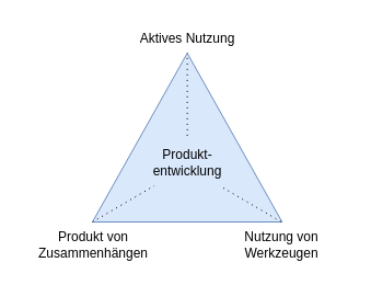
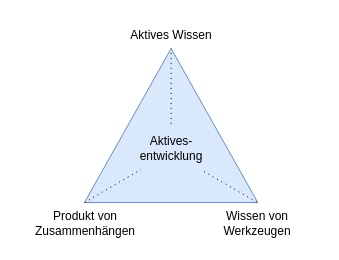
  <mxCell id="0" />
  <mxCell id="1" parent="0" />
  <mxCell id="2" value="Produkt von Zusammenhängen" style="text;html=1;align=center;verticalAlign=middle;whiteSpace=wrap;rounded=0;" parent="1" vertex="1"><mxGeometry x="20" y="208" width="130" height="30" as="geometry" /></mxCell>
- <mxCell id="3" value="Aktives Nutzung" style="text;html=1;align=center;verticalAlign=middle;whiteSpace=wrap;rounded=0;" parent="1" vertex="1"><mxGeometry x="110.63" y="20" width="120" height="30" as="geometry" /></mxCell>
+ <mxCell id="3" value="Aktives Wissen" style="text;html=1;align=center;verticalAlign=middle;whiteSpace=wrap;rounded=0;" parent="1" vertex="1"><mxGeometry x="110.63" y="20" width="120" height="30" as="geometry" /></mxCell>
  <mxCell id="4" value="" style="triangle;whiteSpace=wrap;html=1;rotation=-90;fillColor=#dae8fc;strokeColor=#6c8ebf;" parent="1" vertex="1"><mxGeometry x="93.63" y="38.38" width="154" height="173.25" as="geometry" /></mxCell>
  <mxCell id="5" value="" style="endArrow=none;dashed=1;html=1;rounded=0;entryX=1;entryY=0.5;entryDx=0;entryDy=0;jumpSize=6;startSize=6;endSize=6;dashPattern=1 4;" parent="1" target="4" edge="1"><mxGeometry width="50" height="50" relative="1" as="geometry"><mxPoint x="170.63" y="148.38" as="sourcePoint" /><mxPoint x="183.63" y="188.38" as="targetPoint" /></mxGeometry></mxCell>
  <mxCell id="6" value="" style="endArrow=none;dashed=1;html=1;rounded=0;exitX=0;exitY=0;exitDx=0;exitDy=0;exitPerimeter=0;dashPattern=1 4;" parent="1" source="4" edge="1"><mxGeometry width="50" height="50" relative="1" as="geometry"><mxPoint x="93.63" y="238.38" as="sourcePoint" /><mxPoint x="170.63" y="151.38" as="targetPoint" /></mxGeometry></mxCell>
  <mxCell id="7" value="" style="endArrow=none;dashed=1;html=1;rounded=0;exitX=0.002;exitY=0.994;exitDx=0;exitDy=0;exitPerimeter=0;dashPattern=1 4;" parent="1" source="4" edge="1"><mxGeometry width="50" height="50" relative="1" as="geometry"><mxPoint x="133.63" y="238.38" as="sourcePoint" /><mxPoint x="171.63" y="152.38" as="targetPoint" /></mxGeometry></mxCell>
- <mxCell id="8" value="Produkt-entwicklung" style="text;html=1;align=center;verticalAlign=middle;whiteSpace=wrap;rounded=0;fillColor=#dae8fc;strokeColor=none;" parent="1" vertex="1"><mxGeometry x="140.63" y="125" width="60" height="45" as="geometry" /></mxCell>
- <mxCell id="9" value="Nutzung von Werkzeugen" style="text;html=1;align=center;verticalAlign=middle;whiteSpace=wrap;rounded=0;" vertex="1" parent="1"><mxGeometry x="197" y="208" width="120" height="30" as="geometry" /></mxCell>
+ <mxCell id="8" value="Aktives-entwicklung" style="text;html=1;align=center;verticalAlign=middle;whiteSpace=wrap;rounded=0;fillColor=#dae8fc;strokeColor=none;" parent="1" vertex="1"><mxGeometry x="140.63" y="125" width="60" height="45" as="geometry" /></mxCell>
+ <mxCell id="9" value="Wissen von Werkzeugen" style="text;html=1;align=center;verticalAlign=middle;whiteSpace=wrap;rounded=0;" vertex="1" parent="1"><mxGeometry x="197" y="208" width="120" height="30" as="geometry" /></mxCell>
